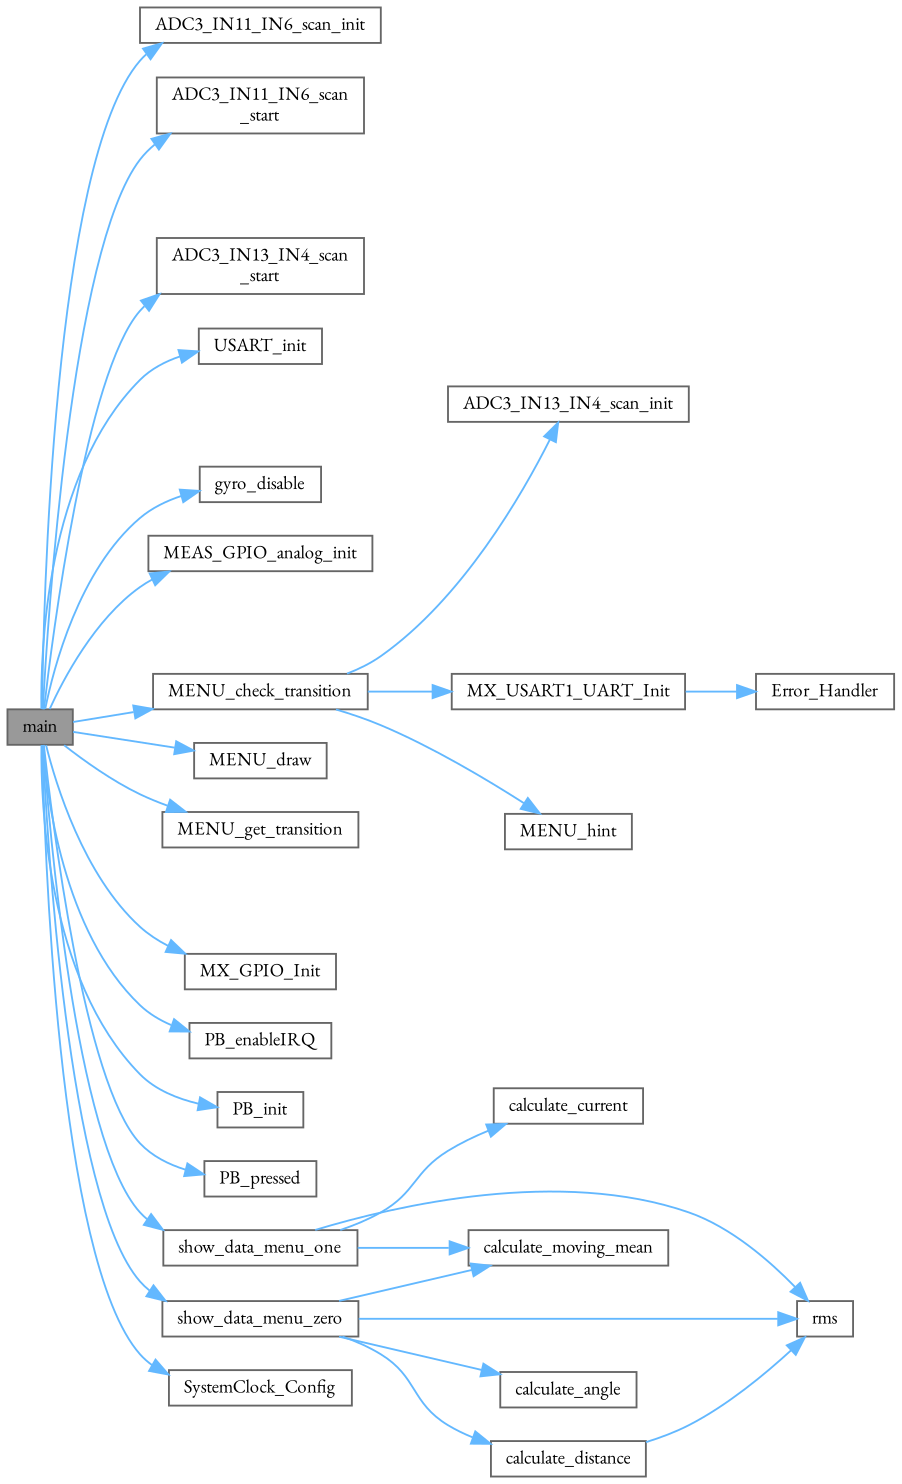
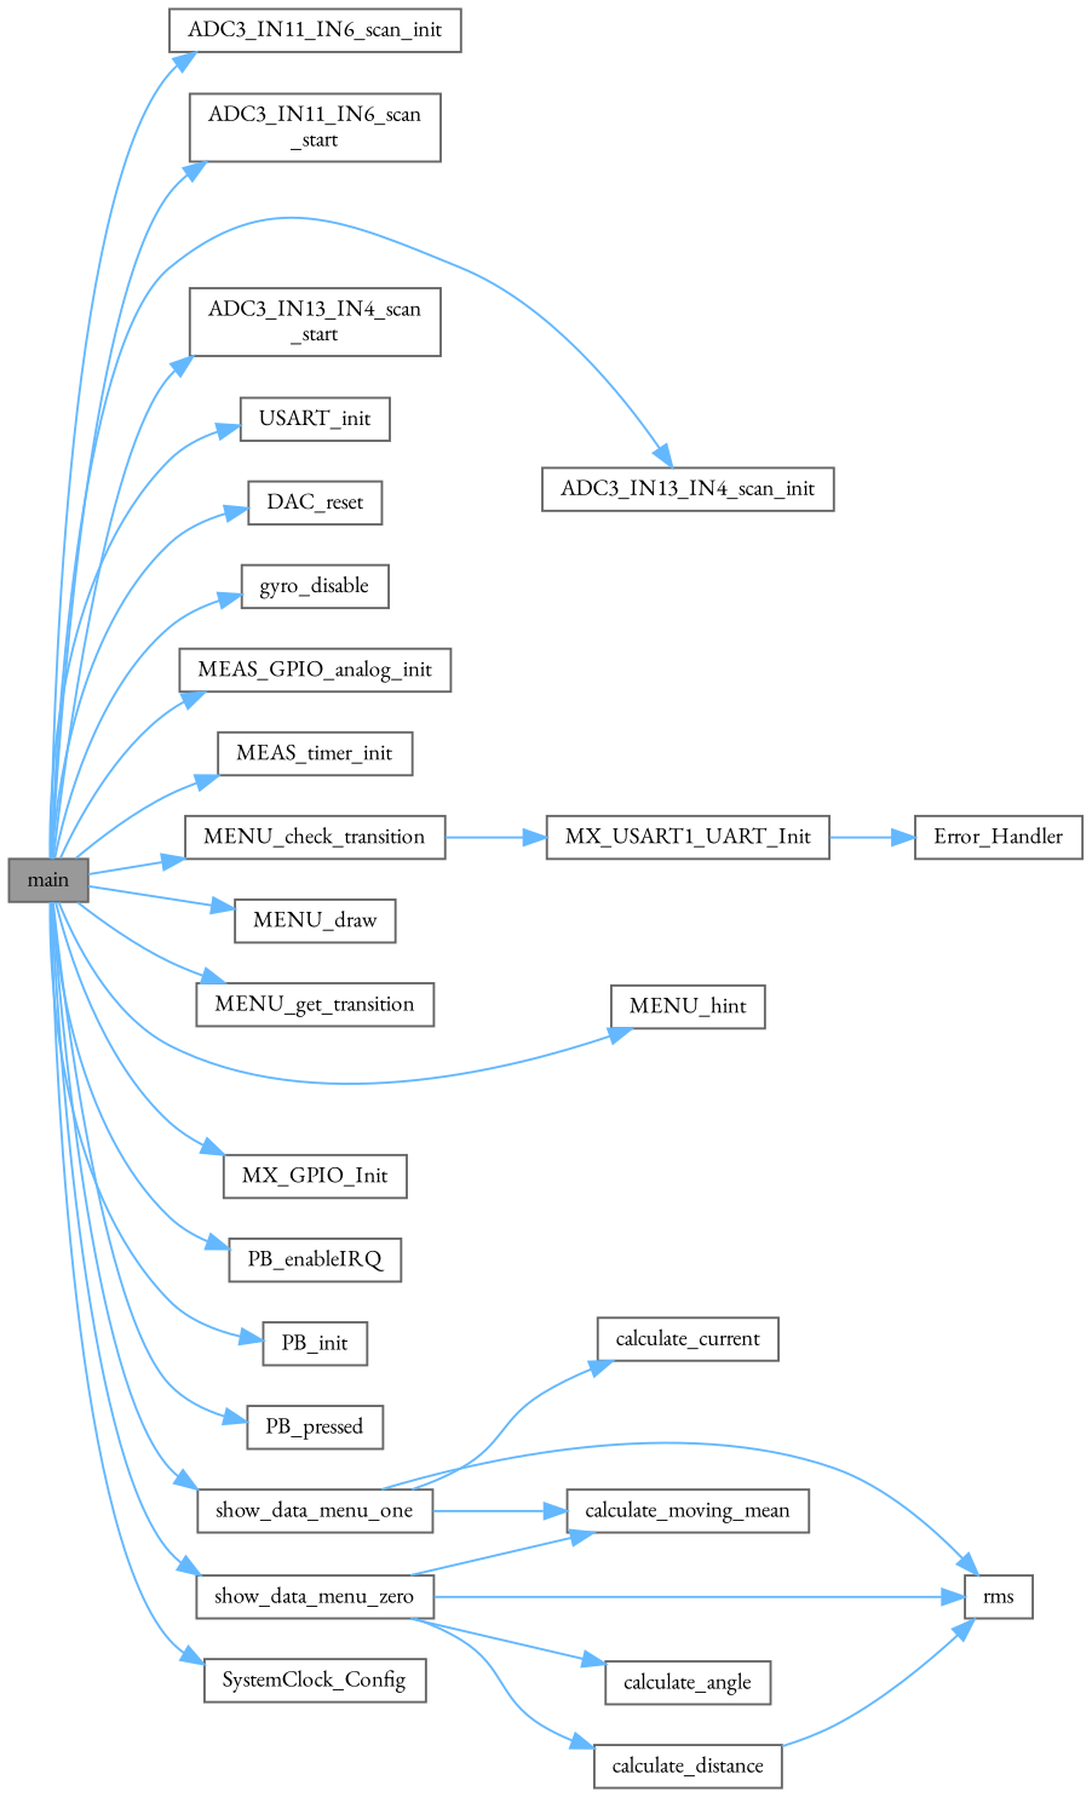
  digraph {
    fontname="EB Garamond"
    rankdir=LR
    node [color=grey40 fillcolor=white fontname="EB Garamond" fontsize=10 shape=box style=filled]
    edge [color=steelblue1 fontname="EB Garamond" fontsize=10 labelfontname=Helvetica labelfontsize=10 style=solid]
    n1 [color=gray40 fillcolor=grey60 fontcolor=black height=0.2 label=main width=0.4]
    n2 [height=0.2 label=ADC3_IN11_IN6_scan_init width=0.4]
    n3 [height=0.2 label="ADC3_IN11_IN6_scan\l_start" width=0.4]
    n4 [height=0.2 label=ADC3_IN13_IN4_scan_init width=0.4]
    n5 [height=0.2 label="ADC3_IN13_IN4_scan\l_start" width=0.4]
    n6 [height=0.2 label=USART_init width=0.4]
+   n7 [height=0.2 label=DAC_reset width=0.4]
    n8 [height=0.2 label=gyro_disable width=0.4]
    n9 [height=0.2 label=MEAS_GPIO_analog_init width=0.4]
+   n10 [height=0.2 label=MEAS_timer_init width=0.4]
    n11 [height=0.2 label=MENU_check_transition width=0.4]
    n12 [height=0.2 label=MENU_draw width=0.4]
    n13 [height=0.2 label=MENU_get_transition width=0.4]
    n14 [height=0.2 label=MENU_hint width=0.4]
    n15 [height=0.2 label=MX_GPIO_Init width=0.4]
    n16 [height=0.2 label=PB_enableIRQ width=0.4]
    n17 [height=0.2 label=PB_init width=0.4]
    n18 [height=0.2 label=PB_pressed width=0.4]
    n19 [height=0.2 label=show_data_menu_one width=0.4]
    n20 [height=0.2 label=show_data_menu_zero width=0.4]
    n21 [height=0.2 label=SystemClock_Config width=0.4]
    n22 [height=0.2 label=MX_USART1_UART_Init width=0.4]
    n23 [height=0.2 label=Error_Handler width=0.4]
    n24 [height=0.2 label=calculate_current width=0.4]
    n25 [height=0.2 label=rms width=0.4]
    n26 [height=0.2 label=calculate_moving_mean width=0.4]
    n27 [height=0.2 label=calculate_angle width=0.4]
    n28 [height=0.2 label=calculate_distance width=0.4]
    n1 -> n2
    n1 -> n3
-   n11 -> n4
+   n1 -> n4
    n1 -> n5
    n1 -> n6
+   n1 -> n7
    n1 -> n8
    n1 -> n9
+   n1 -> n10
    n1 -> n11
    n1 -> n12
    n1 -> n13
-   n11 -> n14
+   n1 -> n14
    n1 -> n15
    n1 -> n16
    n1 -> n17
    n1 -> n18
    n1 -> n19
    n1 -> n20
    n1 -> n21
    n11 -> n22
    n19 -> n24
    n19 -> n25
    n19 -> n26
    n20 -> n25
    n20 -> n26
    n20 -> n27
    n20 -> n28
    n22 -> n23
    n28 -> n25
  }
